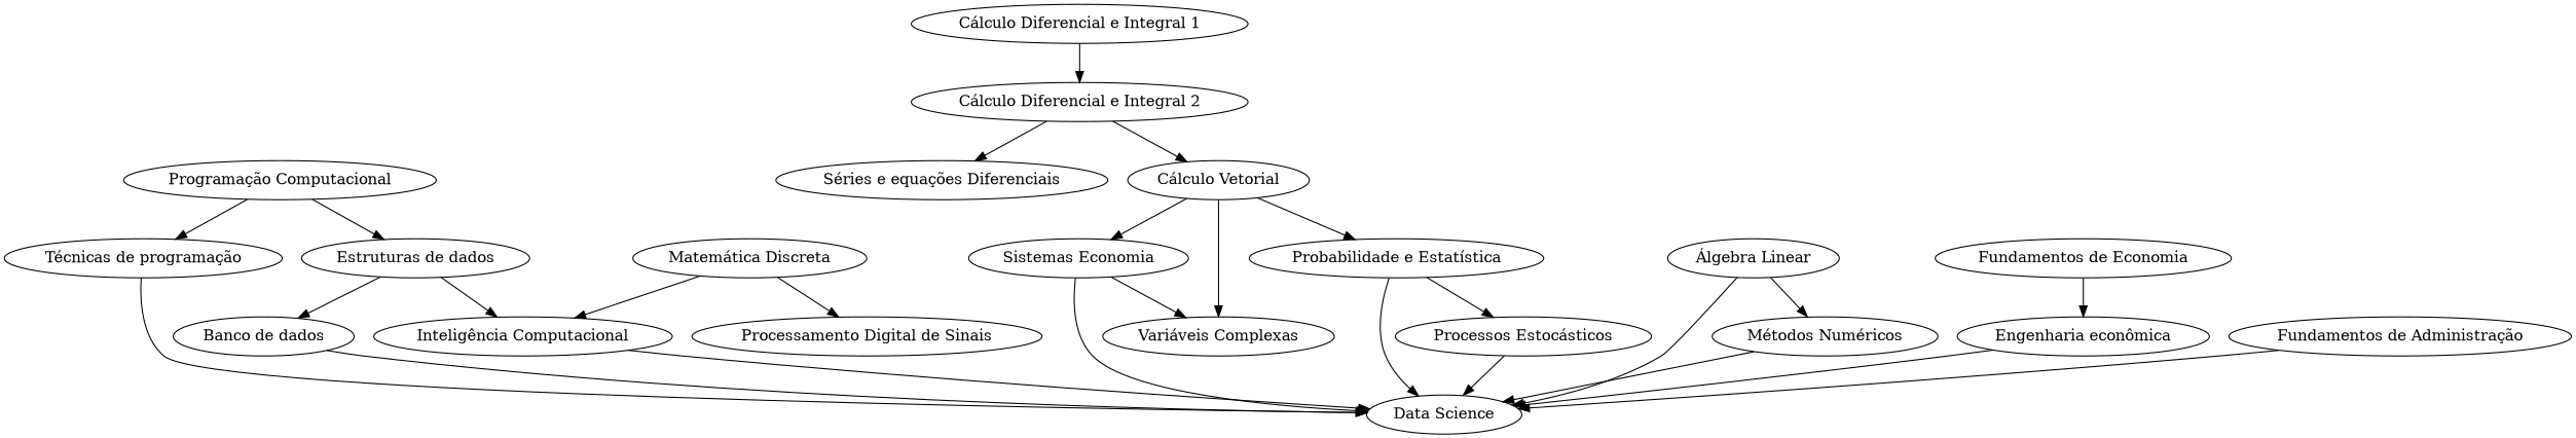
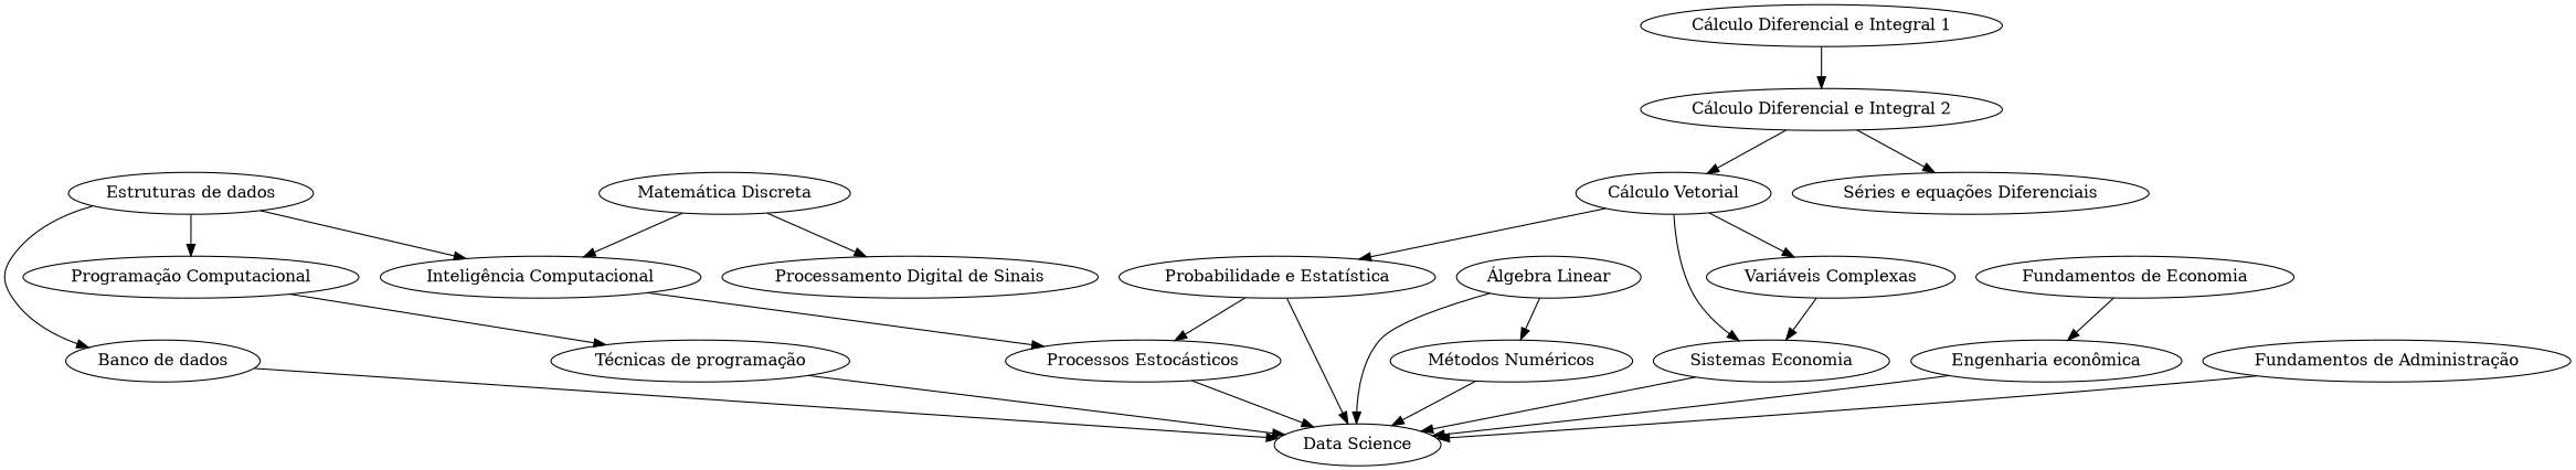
  digraph {
    n1 [label="Programação Computacional"]
    n2 [label="Técnicas de programação"]
    n3 [label="Estruturas de dados"]
    n4 [label="Data Science"]
    n5 [label="Banco de dados"]
    n6 [label="Inteligência Computacional"]
    n7 [label="Matemática Discreta"]
    n8 [label="Processamento Digital de Sinais"]
    n9 [label="Cálculo Diferencial e Integral 1"]
    n10 [label="Cálculo Diferencial e Integral 2"]
    n11 [label="Cálculo Vetorial"]
    n12 [label="Séries e equações Diferenciais"]
    n13 [label="Variáveis Complexas"]
    n14 [label="Probabilidade e Estatística"]
    n15 [label="Sistemas Economia"]
    n16 [label="Processos Estocásticos"]
    n17 [label="Álgebra Linear"]
    n18 [label="Métodos Numéricos"]
    n19 [label="Fundamentos de Economia"]
    n20 [label="Engenharia econômica"]
    n21 [label="Fundamentos de Administração"]
    n1 -> n2
-   n1 -> n3
+   n3 -> n1
    n2 -> n4
    n3 -> n5
    n3 -> n6
    n5 -> n4
-   n6 -> n4
+   n6 -> n16
    n7 -> n6
    n7 -> n8
    n9 -> n10
    n10 -> n11
    n10 -> n12
    n11 -> n13
    n11 -> n14
    n11 -> n15
-   n15 -> n13
+   n13 -> n15
    n14 -> n4
    n14 -> n16
    n15 -> n4
    n16 -> n4
    n17 -> n4
    n17 -> n18
    n18 -> n4
    n19 -> n20
    n20 -> n4
    n21 -> n4
  }
